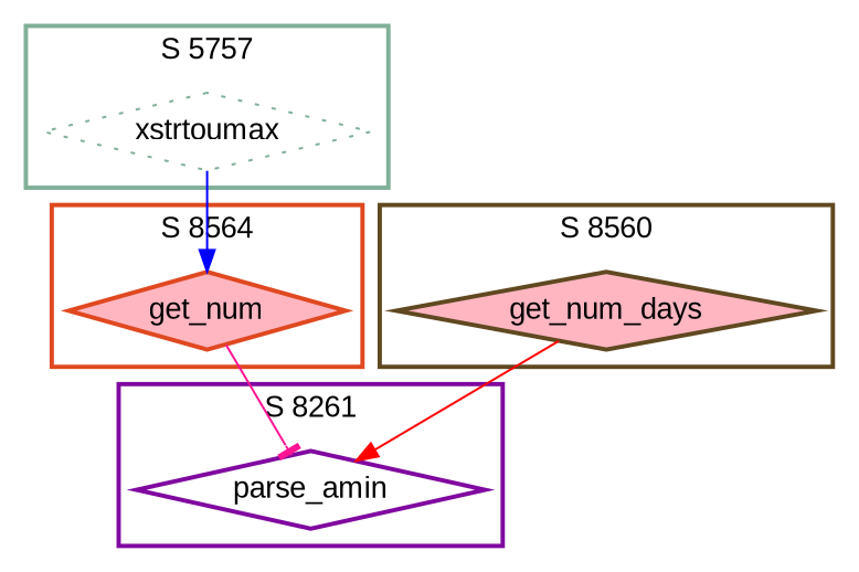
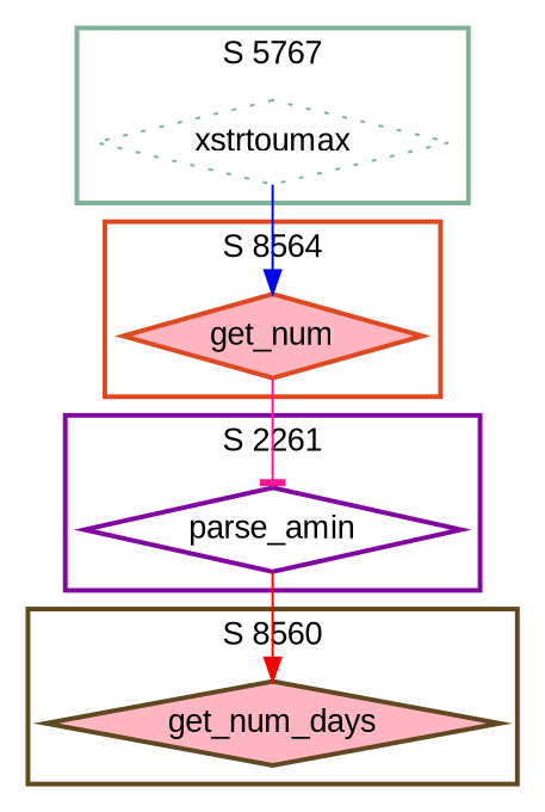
  digraph {
    fontname="Liberation Sans"
    node [fillcolor=white fontname="Liberation Sans" shape=diamond style="bold,filled"]
    edge [arrowhead=normal fontname="Liberation Sans"]
    n1 [color="#8008A0" label=parse_amin]
    n2 [color="#80B098" label=xstrtoumax style="dotted,filled"]
    n3 [color="#E04820" fillcolor=lightpink label=get_num]
    n4 [color="#604820" fillcolor=lightpink label=get_num_days]
    subgraph cluster_1 {
      color="#8008A0"
-     label="S 8261"
+     label="S 2261"
      style=bold
      n1
    }
    subgraph cluster_2 {
      color="#80B098"
-     label="S 5757"
+     label="S 5767"
      style=bold
      n2
    }
    subgraph cluster_3 {
      color="#E04820"
      label="S 8564"
      style=bold
      n3
    }
    subgraph cluster_4 {
      color="#604820"
      label="S 8560"
      style=bold
      n4
    }
    n2 -> n3 [color=blue]
    n3 -> n1 [arrowhead=tee color=deeppink]
-   n4 -> n1 [color=red]
+   n1 -> n4 [color=red]
  }
